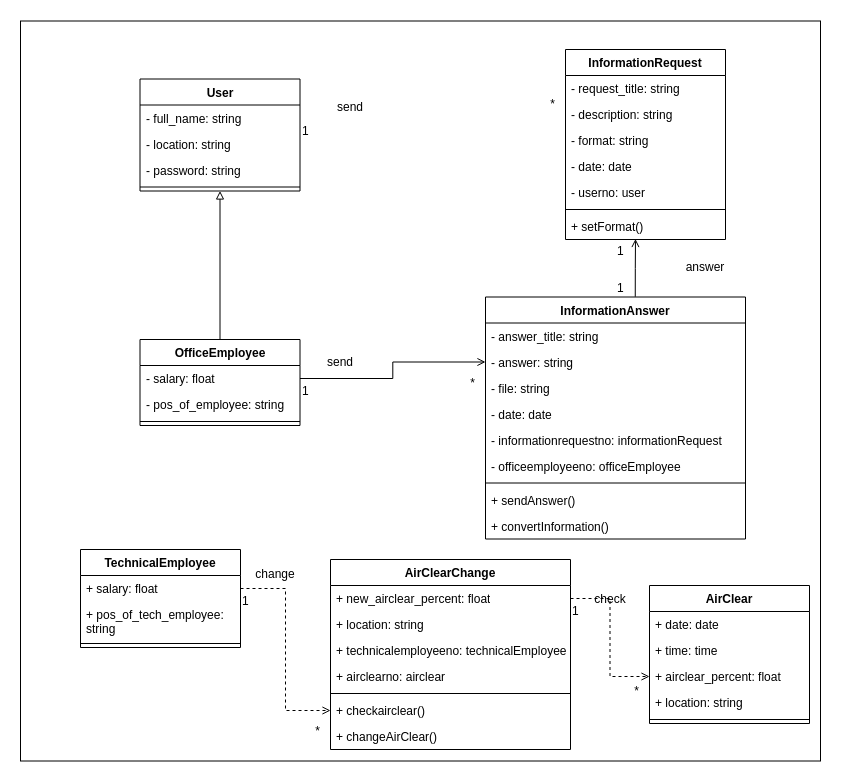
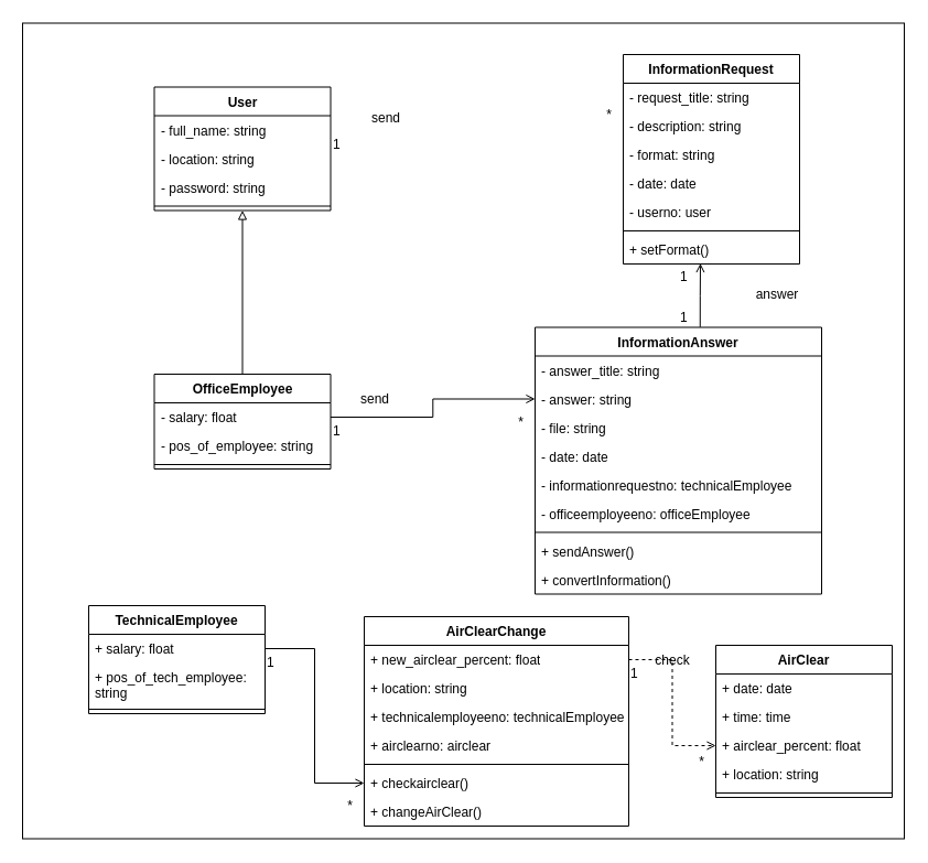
  <mxCell id="0" />
  <mxCell id="1" parent="0" />
  <mxCell id="2" value="" style="rounded=0;whiteSpace=wrap;html=1;" parent="1" vertex="1"><mxGeometry x="20" y="20.5" width="800" height="740" as="geometry" /></mxCell>
  <mxCell id="3" value="User" style="swimlane;fontStyle=1;align=center;verticalAlign=top;childLayout=stackLayout;horizontal=1;startSize=26;horizontalStack=0;resizeParent=1;resizeParentMax=0;resizeLast=0;collapsible=1;marginBottom=0;whiteSpace=wrap;html=1;" parent="1" vertex="1"><mxGeometry x="139.5" y="78.5" width="160" height="112" as="geometry" /></mxCell>
  <mxCell id="4" value="- full_name: string" style="text;strokeColor=none;fillColor=none;align=left;verticalAlign=top;spacingLeft=4;spacingRight=4;overflow=hidden;rotatable=0;points=[[0,0.5],[1,0.5]];portConstraint=eastwest;whiteSpace=wrap;html=1;" parent="3" vertex="1"><mxGeometry y="26" width="160" height="26" as="geometry" /></mxCell>
  <mxCell id="5" value="- location: string" style="text;strokeColor=none;fillColor=none;align=left;verticalAlign=top;spacingLeft=4;spacingRight=4;overflow=hidden;rotatable=0;points=[[0,0.5],[1,0.5]];portConstraint=eastwest;whiteSpace=wrap;html=1;" parent="3" vertex="1"><mxGeometry y="52" width="160" height="26" as="geometry" /></mxCell>
  <mxCell id="6" value="- password: string" style="text;strokeColor=none;fillColor=none;align=left;verticalAlign=top;spacingLeft=4;spacingRight=4;overflow=hidden;rotatable=0;points=[[0,0.5],[1,0.5]];portConstraint=eastwest;whiteSpace=wrap;html=1;" parent="3" vertex="1"><mxGeometry y="78" width="160" height="26" as="geometry" /></mxCell>
  <mxCell id="7" value="" style="line;strokeWidth=1;fillColor=none;align=left;verticalAlign=middle;spacingTop=-1;spacingLeft=3;spacingRight=3;rotatable=0;labelPosition=right;points=[];portConstraint=eastwest;strokeColor=inherit;" parent="3" vertex="1"><mxGeometry y="104" width="160" height="8" as="geometry" /></mxCell>
  <mxCell id="8" style="edgeStyle=orthogonalEdgeStyle;rounded=0;orthogonalLoop=1;jettySize=auto;html=1;exitX=0.5;exitY=0;exitDx=0;exitDy=0;entryX=0.5;entryY=1;entryDx=0;entryDy=0;endArrow=block;endFill=0;" parent="1" source="9" target="3" edge="1"><mxGeometry relative="1" as="geometry" /></mxCell>
  <mxCell id="9" value="OfficeEmployee" style="swimlane;fontStyle=1;align=center;verticalAlign=top;childLayout=stackLayout;horizontal=1;startSize=26;horizontalStack=0;resizeParent=1;resizeParentMax=0;resizeLast=0;collapsible=1;marginBottom=0;whiteSpace=wrap;html=1;" parent="1" vertex="1"><mxGeometry x="139.5" y="339" width="160" height="86" as="geometry" /></mxCell>
  <mxCell id="10" value="- salary: float" style="text;strokeColor=none;fillColor=none;align=left;verticalAlign=top;spacingLeft=4;spacingRight=4;overflow=hidden;rotatable=0;points=[[0,0.5],[1,0.5]];portConstraint=eastwest;whiteSpace=wrap;html=1;" parent="9" vertex="1"><mxGeometry y="26" width="160" height="26" as="geometry" /></mxCell>
  <mxCell id="11" value="- pos_of_employee: string" style="text;strokeColor=none;fillColor=none;align=left;verticalAlign=top;spacingLeft=4;spacingRight=4;overflow=hidden;rotatable=0;points=[[0,0.5],[1,0.5]];portConstraint=eastwest;whiteSpace=wrap;html=1;" parent="9" vertex="1"><mxGeometry y="52" width="160" height="26" as="geometry" /></mxCell>
  <mxCell id="12" value="" style="line;strokeWidth=1;fillColor=none;align=left;verticalAlign=middle;spacingTop=-1;spacingLeft=3;spacingRight=3;rotatable=0;labelPosition=right;points=[];portConstraint=eastwest;strokeColor=inherit;" parent="9" vertex="1"><mxGeometry y="78" width="160" height="8" as="geometry" /></mxCell>
  <mxCell id="13" value="TechnicalEmployee" style="swimlane;fontStyle=1;align=center;verticalAlign=top;childLayout=stackLayout;horizontal=1;startSize=26;horizontalStack=0;resizeParent=1;resizeParentMax=0;resizeLast=0;collapsible=1;marginBottom=0;whiteSpace=wrap;html=1;" parent="1" vertex="1"><mxGeometry x="80" y="549" width="160" height="98" as="geometry" /></mxCell>
  <mxCell id="14" value="+ salary: float" style="text;strokeColor=none;fillColor=none;align=left;verticalAlign=top;spacingLeft=4;spacingRight=4;overflow=hidden;rotatable=0;points=[[0,0.5],[1,0.5]];portConstraint=eastwest;whiteSpace=wrap;html=1;" parent="13" vertex="1"><mxGeometry y="26" width="160" height="26" as="geometry" /></mxCell>
  <mxCell id="15" value="+&amp;nbsp;pos_of_tech_employee: string" style="text;strokeColor=none;fillColor=none;align=left;verticalAlign=top;spacingLeft=4;spacingRight=4;overflow=hidden;rotatable=0;points=[[0,0.5],[1,0.5]];portConstraint=eastwest;whiteSpace=wrap;html=1;" parent="13" vertex="1"><mxGeometry y="52" width="160" height="38" as="geometry" /></mxCell>
  <mxCell id="16" value="" style="line;strokeWidth=1;fillColor=none;align=left;verticalAlign=middle;spacingTop=-1;spacingLeft=3;spacingRight=3;rotatable=0;labelPosition=right;points=[];portConstraint=eastwest;strokeColor=inherit;" parent="13" vertex="1"><mxGeometry y="90" width="160" height="8" as="geometry" /></mxCell>
  <mxCell id="17" value="InformationRequest" style="swimlane;fontStyle=1;align=center;verticalAlign=top;childLayout=stackLayout;horizontal=1;startSize=26;horizontalStack=0;resizeParent=1;resizeParentMax=0;resizeLast=0;collapsible=1;marginBottom=0;whiteSpace=wrap;html=1;" parent="1" vertex="1"><mxGeometry x="565" y="49" width="160" height="190" as="geometry" /></mxCell>
  <mxCell id="18" value="- request_title: string" style="text;strokeColor=none;fillColor=none;align=left;verticalAlign=top;spacingLeft=4;spacingRight=4;overflow=hidden;rotatable=0;points=[[0,0.5],[1,0.5]];portConstraint=eastwest;whiteSpace=wrap;html=1;" parent="17" vertex="1"><mxGeometry y="26" width="160" height="26" as="geometry" /></mxCell>
  <mxCell id="19" value="- description: string" style="text;strokeColor=none;fillColor=none;align=left;verticalAlign=top;spacingLeft=4;spacingRight=4;overflow=hidden;rotatable=0;points=[[0,0.5],[1,0.5]];portConstraint=eastwest;whiteSpace=wrap;html=1;" parent="17" vertex="1"><mxGeometry y="52" width="160" height="26" as="geometry" /></mxCell>
  <mxCell id="20" value="- format: string" style="text;strokeColor=none;fillColor=none;align=left;verticalAlign=top;spacingLeft=4;spacingRight=4;overflow=hidden;rotatable=0;points=[[0,0.5],[1,0.5]];portConstraint=eastwest;whiteSpace=wrap;html=1;" parent="17" vertex="1"><mxGeometry y="78" width="160" height="26" as="geometry" /></mxCell>
  <mxCell id="21" value="- date:&amp;nbsp;date" style="text;strokeColor=none;fillColor=none;align=left;verticalAlign=top;spacingLeft=4;spacingRight=4;overflow=hidden;rotatable=0;points=[[0,0.5],[1,0.5]];portConstraint=eastwest;whiteSpace=wrap;html=1;" parent="17" vertex="1"><mxGeometry y="104" width="160" height="26" as="geometry" /></mxCell>
  <mxCell id="22" value="- userno:&amp;nbsp;user" style="text;strokeColor=none;fillColor=none;align=left;verticalAlign=top;spacingLeft=4;spacingRight=4;overflow=hidden;rotatable=0;points=[[0,0.5],[1,0.5]];portConstraint=eastwest;whiteSpace=wrap;html=1;" parent="17" vertex="1"><mxGeometry y="130" width="160" height="26" as="geometry" /></mxCell>
  <mxCell id="23" value="" style="line;strokeWidth=1;fillColor=none;align=left;verticalAlign=middle;spacingTop=-1;spacingLeft=3;spacingRight=3;rotatable=0;labelPosition=right;points=[];portConstraint=eastwest;strokeColor=inherit;" parent="17" vertex="1"><mxGeometry y="156" width="160" height="8" as="geometry" /></mxCell>
  <mxCell id="24" value="+ setFormat()" style="text;strokeColor=none;fillColor=none;align=left;verticalAlign=top;spacingLeft=4;spacingRight=4;overflow=hidden;rotatable=0;points=[[0,0.5],[1,0.5]];portConstraint=eastwest;whiteSpace=wrap;html=1;" parent="17" vertex="1"><mxGeometry y="164" width="160" height="26" as="geometry" /></mxCell>
  <mxCell id="25" value="InformationAnswer" style="swimlane;fontStyle=1;align=center;verticalAlign=top;childLayout=stackLayout;horizontal=1;startSize=26;horizontalStack=0;resizeParent=1;resizeParentMax=0;resizeLast=0;collapsible=1;marginBottom=0;whiteSpace=wrap;html=1;" parent="1" vertex="1"><mxGeometry x="485" y="296.5" width="260" height="242" as="geometry" /></mxCell>
  <mxCell id="26" value="- answer_title: string" style="text;strokeColor=none;fillColor=none;align=left;verticalAlign=top;spacingLeft=4;spacingRight=4;overflow=hidden;rotatable=0;points=[[0,0.5],[1,0.5]];portConstraint=eastwest;whiteSpace=wrap;html=1;" parent="25" vertex="1"><mxGeometry y="26" width="260" height="26" as="geometry" /></mxCell>
  <mxCell id="27" value="- answer: string" style="text;strokeColor=none;fillColor=none;align=left;verticalAlign=top;spacingLeft=4;spacingRight=4;overflow=hidden;rotatable=0;points=[[0,0.5],[1,0.5]];portConstraint=eastwest;whiteSpace=wrap;html=1;" parent="25" vertex="1"><mxGeometry y="52" width="260" height="26" as="geometry" /></mxCell>
  <mxCell id="28" value="- file: string" style="text;strokeColor=none;fillColor=none;align=left;verticalAlign=top;spacingLeft=4;spacingRight=4;overflow=hidden;rotatable=0;points=[[0,0.5],[1,0.5]];portConstraint=eastwest;whiteSpace=wrap;html=1;" parent="25" vertex="1"><mxGeometry y="78" width="260" height="26" as="geometry" /></mxCell>
  <mxCell id="29" value="- date:&amp;nbsp;date" style="text;strokeColor=none;fillColor=none;align=left;verticalAlign=top;spacingLeft=4;spacingRight=4;overflow=hidden;rotatable=0;points=[[0,0.5],[1,0.5]];portConstraint=eastwest;whiteSpace=wrap;html=1;" parent="25" vertex="1"><mxGeometry y="104" width="260" height="26" as="geometry" /></mxCell>
- <mxCell id="30" value="- informationrequestno: informationRequest" style="text;strokeColor=none;fillColor=none;align=left;verticalAlign=top;spacingLeft=4;spacingRight=4;overflow=hidden;rotatable=0;points=[[0,0.5],[1,0.5]];portConstraint=eastwest;whiteSpace=wrap;html=1;" parent="25" vertex="1"><mxGeometry y="130" width="260" height="26" as="geometry" /></mxCell>
+ <mxCell id="30" value="- informationrequestno: technicalEmployee" style="text;strokeColor=none;fillColor=none;align=left;verticalAlign=top;spacingLeft=4;spacingRight=4;overflow=hidden;rotatable=0;points=[[0,0.5],[1,0.5]];portConstraint=eastwest;whiteSpace=wrap;html=1;" parent="25" vertex="1"><mxGeometry y="130" width="260" height="26" as="geometry" /></mxCell>
  <mxCell id="31" value="- officeemployeeno: officeEmployee" style="text;strokeColor=none;fillColor=none;align=left;verticalAlign=top;spacingLeft=4;spacingRight=4;overflow=hidden;rotatable=0;points=[[0,0.5],[1,0.5]];portConstraint=eastwest;whiteSpace=wrap;html=1;" parent="25" vertex="1"><mxGeometry y="156" width="260" height="26" as="geometry" /></mxCell>
  <mxCell id="32" value="" style="line;strokeWidth=1;fillColor=none;align=left;verticalAlign=middle;spacingTop=-1;spacingLeft=3;spacingRight=3;rotatable=0;labelPosition=right;points=[];portConstraint=eastwest;strokeColor=inherit;" parent="25" vertex="1"><mxGeometry y="182" width="260" height="8" as="geometry" /></mxCell>
  <mxCell id="33" value="+&amp;nbsp;sendAnswer()" style="text;strokeColor=none;fillColor=none;align=left;verticalAlign=top;spacingLeft=4;spacingRight=4;overflow=hidden;rotatable=0;points=[[0,0.5],[1,0.5]];portConstraint=eastwest;whiteSpace=wrap;html=1;" parent="25" vertex="1"><mxGeometry y="190" width="260" height="26" as="geometry" /></mxCell>
  <mxCell id="34" value="+&amp;nbsp;convertInformation()" style="text;strokeColor=none;fillColor=none;align=left;verticalAlign=top;spacingLeft=4;spacingRight=4;overflow=hidden;rotatable=0;points=[[0,0.5],[1,0.5]];portConstraint=eastwest;whiteSpace=wrap;html=1;" parent="25" vertex="1"><mxGeometry y="216" width="260" height="26" as="geometry" /></mxCell>
  <mxCell id="35" value="AirClear" style="swimlane;fontStyle=1;align=center;verticalAlign=top;childLayout=stackLayout;horizontal=1;startSize=26;horizontalStack=0;resizeParent=1;resizeParentMax=0;resizeLast=0;collapsible=1;marginBottom=0;whiteSpace=wrap;html=1;" parent="1" vertex="1"><mxGeometry x="649" y="585" width="160" height="138" as="geometry" /></mxCell>
  <mxCell id="36" value="+&amp;nbsp;date:&amp;nbsp;date" style="text;strokeColor=none;fillColor=none;align=left;verticalAlign=top;spacingLeft=4;spacingRight=4;overflow=hidden;rotatable=0;points=[[0,0.5],[1,0.5]];portConstraint=eastwest;whiteSpace=wrap;html=1;" parent="35" vertex="1"><mxGeometry y="26" width="160" height="26" as="geometry" /></mxCell>
  <mxCell id="37" value="+&amp;nbsp;time: time" style="text;strokeColor=none;fillColor=none;align=left;verticalAlign=top;spacingLeft=4;spacingRight=4;overflow=hidden;rotatable=0;points=[[0,0.5],[1,0.5]];portConstraint=eastwest;whiteSpace=wrap;html=1;" parent="35" vertex="1"><mxGeometry y="52" width="160" height="26" as="geometry" /></mxCell>
  <mxCell id="38" value="+&amp;nbsp;airclear_percent: float" style="text;strokeColor=none;fillColor=none;align=left;verticalAlign=top;spacingLeft=4;spacingRight=4;overflow=hidden;rotatable=0;points=[[0,0.5],[1,0.5]];portConstraint=eastwest;whiteSpace=wrap;html=1;" parent="35" vertex="1"><mxGeometry y="78" width="160" height="26" as="geometry" /></mxCell>
  <mxCell id="39" value="+&amp;nbsp;location: string" style="text;strokeColor=none;fillColor=none;align=left;verticalAlign=top;spacingLeft=4;spacingRight=4;overflow=hidden;rotatable=0;points=[[0,0.5],[1,0.5]];portConstraint=eastwest;whiteSpace=wrap;html=1;" parent="35" vertex="1"><mxGeometry y="104" width="160" height="26" as="geometry" /></mxCell>
  <mxCell id="40" value="" style="line;strokeWidth=1;fillColor=none;align=left;verticalAlign=middle;spacingTop=-1;spacingLeft=3;spacingRight=3;rotatable=0;labelPosition=right;points=[];portConstraint=eastwest;strokeColor=inherit;" parent="35" vertex="1"><mxGeometry y="130" width="160" height="8" as="geometry" /></mxCell>
  <mxCell id="41" value="AirClearChange" style="swimlane;fontStyle=1;align=center;verticalAlign=top;childLayout=stackLayout;horizontal=1;startSize=26;horizontalStack=0;resizeParent=1;resizeParentMax=0;resizeLast=0;collapsible=1;marginBottom=0;whiteSpace=wrap;html=1;" parent="1" vertex="1"><mxGeometry x="330" y="559" width="240" height="190" as="geometry" /></mxCell>
  <mxCell id="42" value="+ new_airclear_percent: float" style="text;strokeColor=none;fillColor=none;align=left;verticalAlign=top;spacingLeft=4;spacingRight=4;overflow=hidden;rotatable=0;points=[[0,0.5],[1,0.5]];portConstraint=eastwest;whiteSpace=wrap;html=1;" parent="41" vertex="1"><mxGeometry y="26" width="240" height="26" as="geometry" /></mxCell>
  <mxCell id="43" value="+&amp;nbsp;location: string" style="text;strokeColor=none;fillColor=none;align=left;verticalAlign=top;spacingLeft=4;spacingRight=4;overflow=hidden;rotatable=0;points=[[0,0.5],[1,0.5]];portConstraint=eastwest;whiteSpace=wrap;html=1;" parent="41" vertex="1"><mxGeometry y="52" width="240" height="26" as="geometry" /></mxCell>
  <mxCell id="44" value="+&amp;nbsp;technicalemployeeno:&amp;nbsp;technicalEmployee" style="text;strokeColor=none;fillColor=none;align=left;verticalAlign=top;spacingLeft=4;spacingRight=4;overflow=hidden;rotatable=0;points=[[0,0.5],[1,0.5]];portConstraint=eastwest;whiteSpace=wrap;html=1;" parent="41" vertex="1"><mxGeometry y="78" width="240" height="26" as="geometry" /></mxCell>
  <mxCell id="45" value="+&amp;nbsp;airclearno: airclear" style="text;strokeColor=none;fillColor=none;align=left;verticalAlign=top;spacingLeft=4;spacingRight=4;overflow=hidden;rotatable=0;points=[[0,0.5],[1,0.5]];portConstraint=eastwest;whiteSpace=wrap;html=1;" parent="41" vertex="1"><mxGeometry y="104" width="240" height="26" as="geometry" /></mxCell>
  <mxCell id="46" value="" style="line;strokeWidth=1;fillColor=none;align=left;verticalAlign=middle;spacingTop=-1;spacingLeft=3;spacingRight=3;rotatable=0;labelPosition=right;points=[];portConstraint=eastwest;strokeColor=inherit;" parent="41" vertex="1"><mxGeometry y="130" width="240" height="8" as="geometry" /></mxCell>
  <mxCell id="47" value="+&amp;nbsp;checkairclear()" style="text;strokeColor=none;fillColor=none;align=left;verticalAlign=top;spacingLeft=4;spacingRight=4;overflow=hidden;rotatable=0;points=[[0,0.5],[1,0.5]];portConstraint=eastwest;whiteSpace=wrap;html=1;" parent="41" vertex="1"><mxGeometry y="138" width="240" height="26" as="geometry" /></mxCell>
  <mxCell id="48" value="+&amp;nbsp;changeAirClear()" style="text;strokeColor=none;fillColor=none;align=left;verticalAlign=top;spacingLeft=4;spacingRight=4;overflow=hidden;rotatable=0;points=[[0,0.5],[1,0.5]];portConstraint=eastwest;whiteSpace=wrap;html=1;" parent="41" vertex="1"><mxGeometry y="164" width="240" height="26" as="geometry" /></mxCell>
  <mxCell id="49" value="send" style="text;html=1;strokeColor=none;fillColor=none;align=center;verticalAlign=middle;whiteSpace=wrap;rounded=0;" parent="1" vertex="1"><mxGeometry x="319.5" y="92" width="60" height="30" as="geometry" /></mxCell>
  <mxCell id="50" value="1" style="edgeLabel;resizable=0;html=1;align=left;verticalAlign=bottom;fontSize=12;" parent="1" connectable="0" vertex="1"><mxGeometry x="299.5" y="138.5" as="geometry" /></mxCell>
  <mxCell id="51" value="*" style="edgeLabel;resizable=0;html=1;align=right;verticalAlign=bottom;fontSize=12;" parent="1" connectable="0" vertex="1"><mxGeometry x="555" y="112.003" as="geometry" /></mxCell>
  <mxCell id="52" style="edgeStyle=orthogonalEdgeStyle;rounded=0;orthogonalLoop=1;jettySize=auto;html=1;exitX=1;exitY=0.5;exitDx=0;exitDy=0;entryX=0;entryY=0.5;entryDx=0;entryDy=0;endArrow=open;endFill=0;" parent="1" source="10" target="27" edge="1"><mxGeometry relative="1" as="geometry" /></mxCell>
  <mxCell id="53" value="send" style="text;html=1;strokeColor=none;fillColor=none;align=center;verticalAlign=middle;whiteSpace=wrap;rounded=0;" parent="1" vertex="1"><mxGeometry x="309.5" y="346.5" width="60" height="30" as="geometry" /></mxCell>
  <mxCell id="54" value="1" style="edgeLabel;resizable=0;html=1;align=left;verticalAlign=bottom;fontSize=12;" parent="1" connectable="0" vertex="1"><mxGeometry x="299.5" y="399" as="geometry" /></mxCell>
  <mxCell id="55" value="*" style="edgeLabel;resizable=0;html=1;align=right;verticalAlign=bottom;fontSize=12;" parent="1" connectable="0" vertex="1"><mxGeometry x="475" y="390.503" as="geometry" /></mxCell>
  <mxCell id="56" style="edgeStyle=orthogonalEdgeStyle;rounded=0;orthogonalLoop=1;jettySize=auto;html=1;endArrow=open;endFill=0;exitX=0.576;exitY=-0.001;exitDx=0;exitDy=0;exitPerimeter=0;" parent="1" source="25" edge="1"><mxGeometry relative="1" as="geometry"><mxPoint x="635" y="308.5" as="sourcePoint" /><mxPoint x="635" y="238.5" as="targetPoint" /><Array as="points" /></mxGeometry></mxCell>
  <mxCell id="57" value="answer" style="text;html=1;strokeColor=none;fillColor=none;align=center;verticalAlign=middle;whiteSpace=wrap;rounded=0;" parent="1" vertex="1"><mxGeometry x="675" y="252" width="60" height="30" as="geometry" /></mxCell>
  <mxCell id="58" value="1" style="edgeLabel;resizable=0;html=1;align=left;verticalAlign=bottom;fontSize=12;" parent="1" connectable="0" vertex="1"><mxGeometry x="615" y="258.5" as="geometry" /></mxCell>
  <mxCell id="59" value="1" style="edgeLabel;resizable=0;html=1;align=left;verticalAlign=bottom;fontSize=12;" parent="1" connectable="0" vertex="1"><mxGeometry x="615" y="296" as="geometry" /></mxCell>
- <mxCell id="60" style="edgeStyle=orthogonalEdgeStyle;rounded=0;orthogonalLoop=1;jettySize=auto;html=1;exitX=1;exitY=0.5;exitDx=0;exitDy=0;entryX=0;entryY=0.5;entryDx=0;entryDy=0;endArrow=open;endFill=0;dashed=1;" parent="1" source="14" target="47" edge="1"><mxGeometry relative="1" as="geometry" /></mxCell>
- <mxCell id="61" value="change" style="text;html=1;strokeColor=none;fillColor=none;align=center;verticalAlign=middle;whiteSpace=wrap;rounded=0;" parent="1" vertex="1"><mxGeometry x="250" y="559" width="50" height="30" as="geometry" /></mxCell>
+ <mxCell id="60" style="edgeStyle=orthogonalEdgeStyle;rounded=0;orthogonalLoop=1;jettySize=auto;html=1;exitX=1;exitY=0.5;exitDx=0;exitDy=0;entryX=0;entryY=0.5;entryDx=0;entryDy=0;endArrow=open;endFill=0;" parent="1" source="14" target="47" edge="1"><mxGeometry relative="1" as="geometry" /></mxCell>
  <mxCell id="62" value="1" style="edgeLabel;resizable=0;html=1;align=left;verticalAlign=bottom;fontSize=12;" parent="1" connectable="0" vertex="1"><mxGeometry x="240" y="609" as="geometry" /></mxCell>
  <mxCell id="63" value="*" style="edgeLabel;resizable=0;html=1;align=right;verticalAlign=bottom;fontSize=12;" parent="1" connectable="0" vertex="1"><mxGeometry x="320" y="739.003" as="geometry" /></mxCell>
  <mxCell id="64" style="edgeStyle=orthogonalEdgeStyle;rounded=0;orthogonalLoop=1;jettySize=auto;html=1;exitX=1;exitY=0.5;exitDx=0;exitDy=0;entryX=0;entryY=0.5;entryDx=0;entryDy=0;endArrow=open;endFill=0;dashed=1;" parent="1" source="42" target="38" edge="1"><mxGeometry relative="1" as="geometry" /></mxCell>
  <mxCell id="65" value="check" style="text;html=1;strokeColor=none;fillColor=none;align=center;verticalAlign=middle;whiteSpace=wrap;rounded=0;" parent="1" vertex="1"><mxGeometry x="585" y="584" width="50" height="30" as="geometry" /></mxCell>
  <mxCell id="66" value="1" style="edgeLabel;resizable=0;html=1;align=left;verticalAlign=bottom;fontSize=12;" parent="1" connectable="0" vertex="1"><mxGeometry x="570" y="619" as="geometry" /></mxCell>
  <mxCell id="67" value="*" style="edgeLabel;resizable=0;html=1;align=right;verticalAlign=bottom;fontSize=12;" parent="1" connectable="0" vertex="1"><mxGeometry x="639" y="699.003" as="geometry" /></mxCell>
